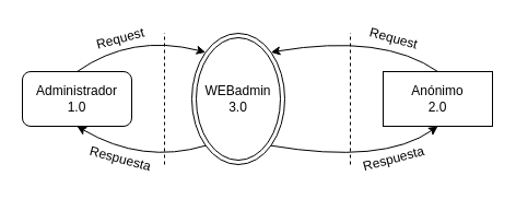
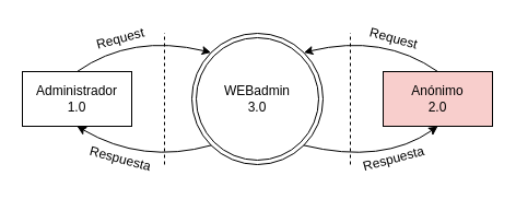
  <mxCell id="0" />
  <mxCell id="1" parent="0" />
- <mxCell id="2" value="WEBadmin&lt;div&gt;3.0&lt;/div&gt;" style="ellipse;shape=doubleEllipse;html=1;dashed=0;whiteSpace=wrap;aspect=fixed;" vertex="1" parent="1"><mxGeometry x="175" y="30" width="85" height="120" as="geometry" /></mxCell>
- <mxCell id="3" value="Administrador&lt;div&gt;1.0&lt;/div&gt;" style="html=1;dashed=0;whiteSpace=wrap;rounded=1;" vertex="1" parent="1"><mxGeometry x="20" y="65" width="100" height="50" as="geometry" /></mxCell>
- <mxCell id="4" value="Anónimo&lt;div&gt;2.0&lt;/div&gt;" style="html=1;dashed=0;whiteSpace=wrap;" vertex="1" parent="1"><mxGeometry x="350" y="65" width="100" height="50" as="geometry" /></mxCell>
+ <mxCell id="2" value="WEBadmin&lt;div&gt;3.0&lt;/div&gt;" style="ellipse;shape=doubleEllipse;html=1;dashed=0;whiteSpace=wrap;aspect=fixed;" vertex="1" parent="1"><mxGeometry x="175" y="30" width="120" height="120" as="geometry" /></mxCell>
+ <mxCell id="3" value="Administrador&lt;div&gt;1.0&lt;/div&gt;" style="html=1;dashed=0;whiteSpace=wrap;" vertex="1" parent="1"><mxGeometry x="20" y="65" width="100" height="50" as="geometry" /></mxCell>
+ <mxCell id="4" value="Anónimo&lt;div&gt;2.0&lt;/div&gt;" style="html=1;dashed=0;whiteSpace=wrap;fillColor=#f8cecc;" vertex="1" parent="1"><mxGeometry x="350" y="65" width="100" height="50" as="geometry" /></mxCell>
  <mxCell id="5" value="" style="curved=1;endArrow=classic;html=1;rounded=0;exitX=0.5;exitY=0;exitDx=0;exitDy=0;entryX=0;entryY=0;entryDx=0;entryDy=0;" edge="1" parent="1" source="3" target="2"><mxGeometry width="50" height="50" relative="1" as="geometry"><mxPoint x="60" y="40" as="sourcePoint" /><mxPoint x="110" y="-10" as="targetPoint" /><Array as="points"><mxPoint x="120" y="30" /></Array></mxGeometry></mxCell>
  <mxCell id="6" value="" style="curved=1;endArrow=classic;html=1;rounded=0;exitX=0;exitY=1;exitDx=0;exitDy=0;entryX=0.5;entryY=1;entryDx=0;entryDy=0;" edge="1" parent="1" source="2" target="3"><mxGeometry width="50" height="50" relative="1" as="geometry"><mxPoint x="80" y="185" as="sourcePoint" /><mxPoint x="203" y="168" as="targetPoint" /><Array as="points"><mxPoint x="130" y="150" /></Array></mxGeometry></mxCell>
  <mxCell id="7" value="" style="curved=1;endArrow=classic;html=1;rounded=0;exitX=0.5;exitY=0;exitDx=0;exitDy=0;entryX=1;entryY=0;entryDx=0;entryDy=0;" edge="1" parent="1" source="4" target="2"><mxGeometry width="50" height="50" relative="1" as="geometry"><mxPoint x="413" y="47" as="sourcePoint" /><mxPoint x="290" y="30" as="targetPoint" /><Array as="points"><mxPoint x="350" y="30" /></Array></mxGeometry></mxCell>
  <mxCell id="8" value="" style="curved=1;endArrow=classic;html=1;rounded=0;exitX=1;exitY=1;exitDx=0;exitDy=0;entryX=0.5;entryY=1;entryDx=0;entryDy=0;" edge="1" parent="1" source="2" target="4"><mxGeometry width="50" height="50" relative="1" as="geometry"><mxPoint x="295" y="155" as="sourcePoint" /><mxPoint x="418" y="138" as="targetPoint" /><Array as="points"><mxPoint x="350" y="150" /></Array></mxGeometry></mxCell>
  <mxCell id="9" value="" style="endArrow=none;dashed=1;html=1;rounded=0;" edge="1" parent="1"><mxGeometry width="50" height="50" relative="1" as="geometry"><mxPoint x="150" y="149.997" as="sourcePoint" /><mxPoint x="150" y="29.58" as="targetPoint" /></mxGeometry></mxCell>
  <mxCell id="10" value="" style="endArrow=none;dashed=1;html=1;rounded=0;" edge="1" parent="1"><mxGeometry width="50" height="50" relative="1" as="geometry"><mxPoint x="320" y="149.997" as="sourcePoint" /><mxPoint x="320" y="29.58" as="targetPoint" /></mxGeometry></mxCell>
  <mxCell id="11" value="Request" style="text;html=1;align=center;verticalAlign=middle;whiteSpace=wrap;rounded=0;rotation=15;" vertex="1" parent="1"><mxGeometry x="330" y="20" width="60" height="30" as="geometry" /></mxCell>
  <mxCell id="12" value="Respuesta" style="text;html=1;align=center;verticalAlign=middle;whiteSpace=wrap;rounded=0;rotation=-15;" vertex="1" parent="1"><mxGeometry x="330" y="130" width="60" height="30" as="geometry" /></mxCell>
  <mxCell id="13" value="Request" style="text;html=1;align=center;verticalAlign=middle;whiteSpace=wrap;rounded=0;rotation=-15;" vertex="1" parent="1"><mxGeometry x="80" y="20" width="60" height="30" as="geometry" /></mxCell>
  <mxCell id="14" value="Respuesta" style="text;html=1;align=center;verticalAlign=middle;whiteSpace=wrap;rounded=0;rotation=15;" vertex="1" parent="1"><mxGeometry x="80" y="130" width="60" height="30" as="geometry" /></mxCell>
